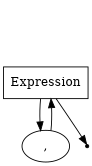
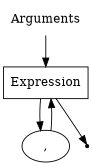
  digraph {
+   n1 [label=Arguments shape=plaintext]
    n2 [label=Expression shape=box]
    n3 [label="," shape=oval]
    end [shape=point]
+   n1 -> n2
    n2 -> n3
    n2 -> end
    n3 -> n2
  }
